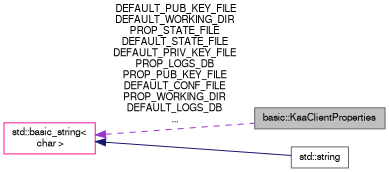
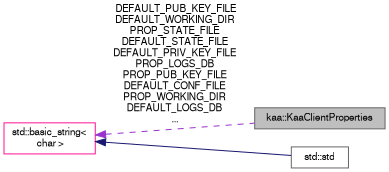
  digraph {
    rankdir=LR
    node [color=gray40 fontname=FreeSans fontsize=10 shape=record]
    edge [dir=back fontname=FreeSans fontsize=10 labelfontname=FreeSans labelfontsize=10]
-   n1 [fillcolor=grey75 fontcolor=black height=0.2 label="basic::KaaClientProperties" style=filled width=0.4]
-   n2 [height=0.2 label="std::string" width=0.4]
+   n1 [fillcolor=grey75 fontcolor=black height=0.2 label="kaa::KaaClientProperties" style=filled width=0.4]
+   n2 [height=0.2 label="std::std" width=0.4]
    n3 [color=deeppink height=0.2 label="std::basic_string\<\l char \>" width=0.4]
    n3 -> n1 [color=darkorchid3 label=" DEFAULT_PUB_KEY_FILE\nDEFAULT_WORKING_DIR\nPROP_STATE_FILE\nDEFAULT_STATE_FILE\nDEFAULT_PRIV_KEY_FILE\nPROP_LOGS_DB\nPROP_PUB_KEY_FILE\nDEFAULT_CONF_FILE\nPROP_WORKING_DIR\nDEFAULT_LOGS_DB\n..." style=dashed]
    n3 -> n2 [color=midnightblue style=solid]
  }
